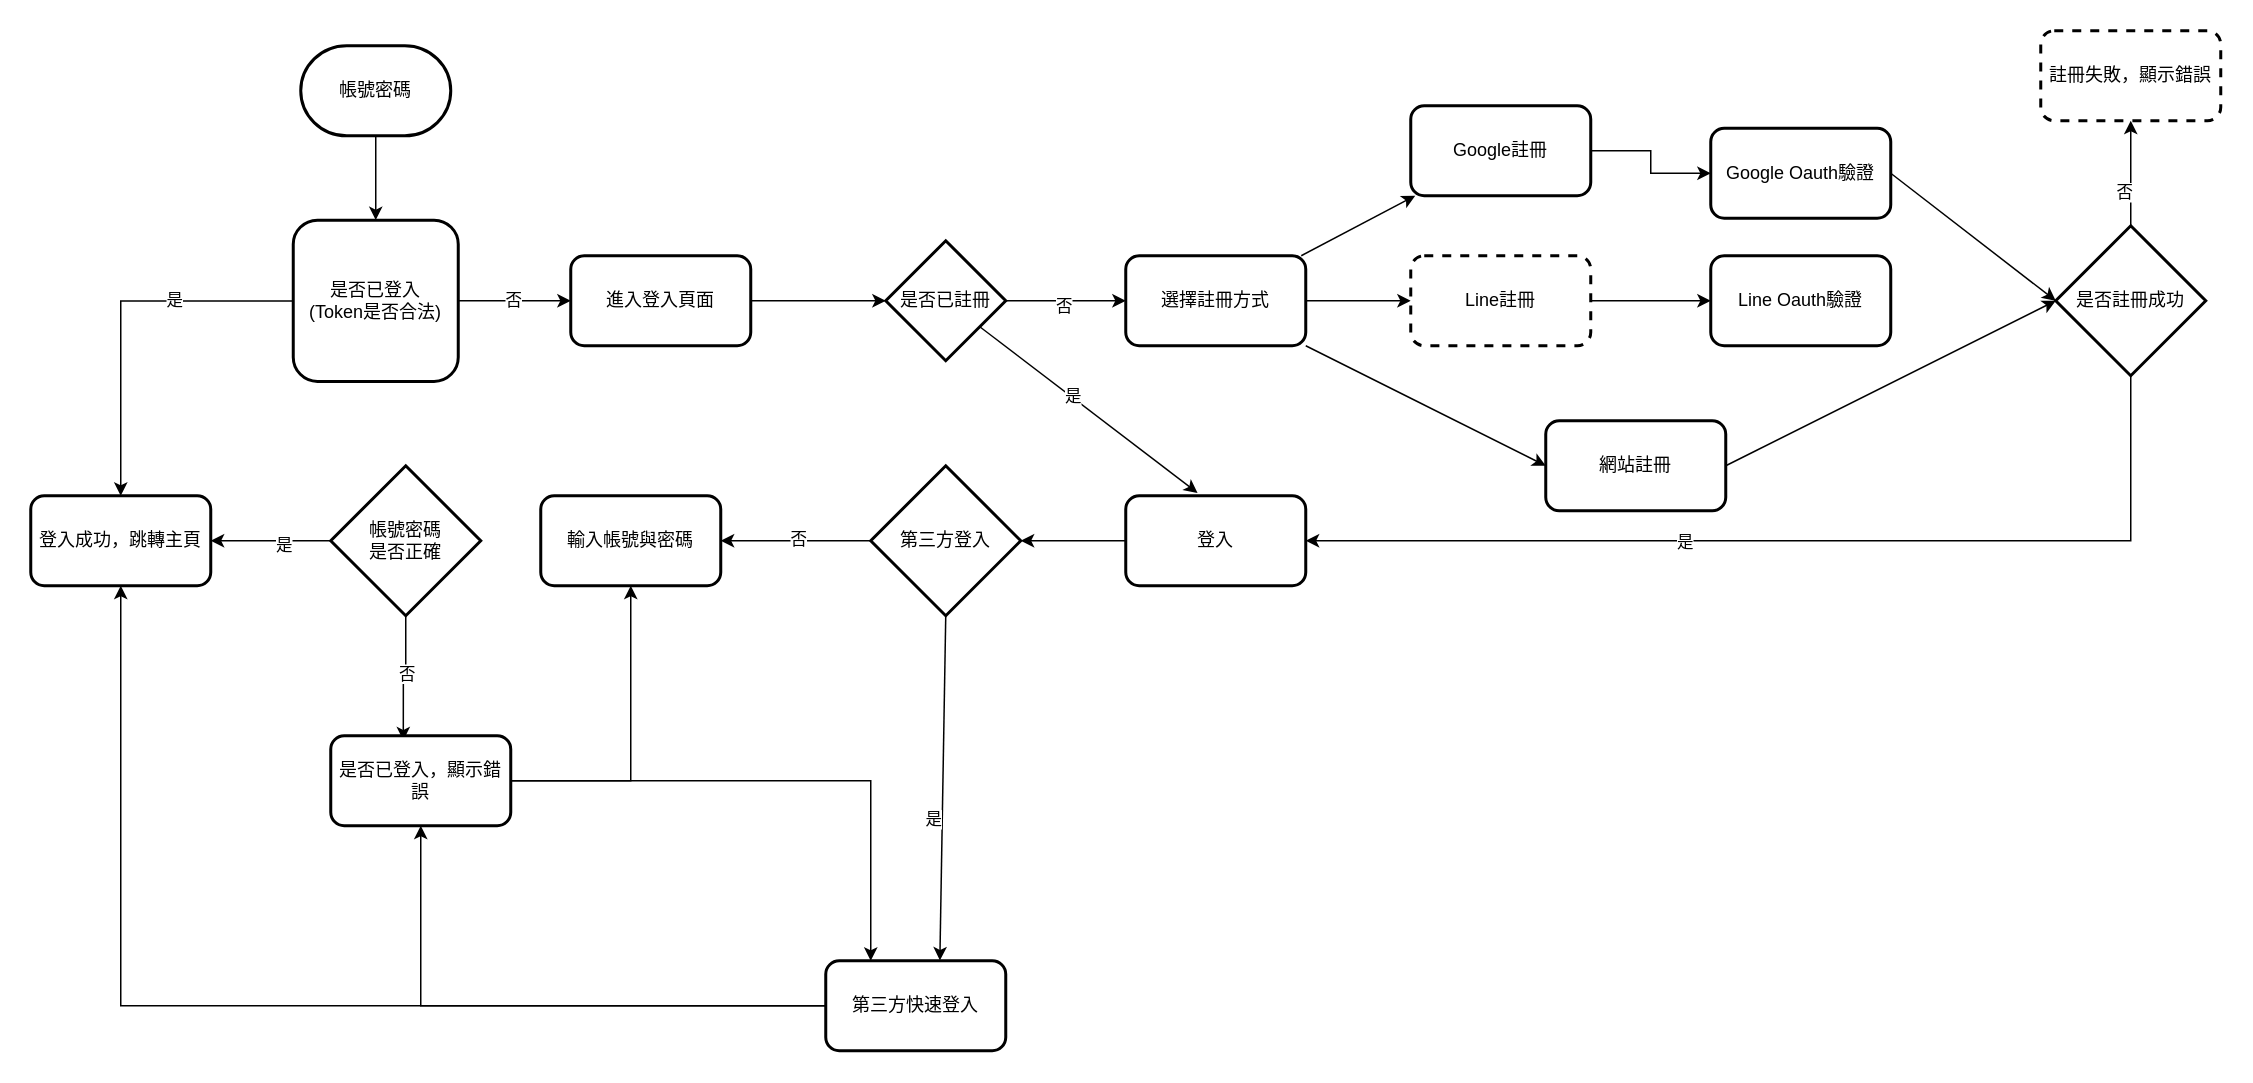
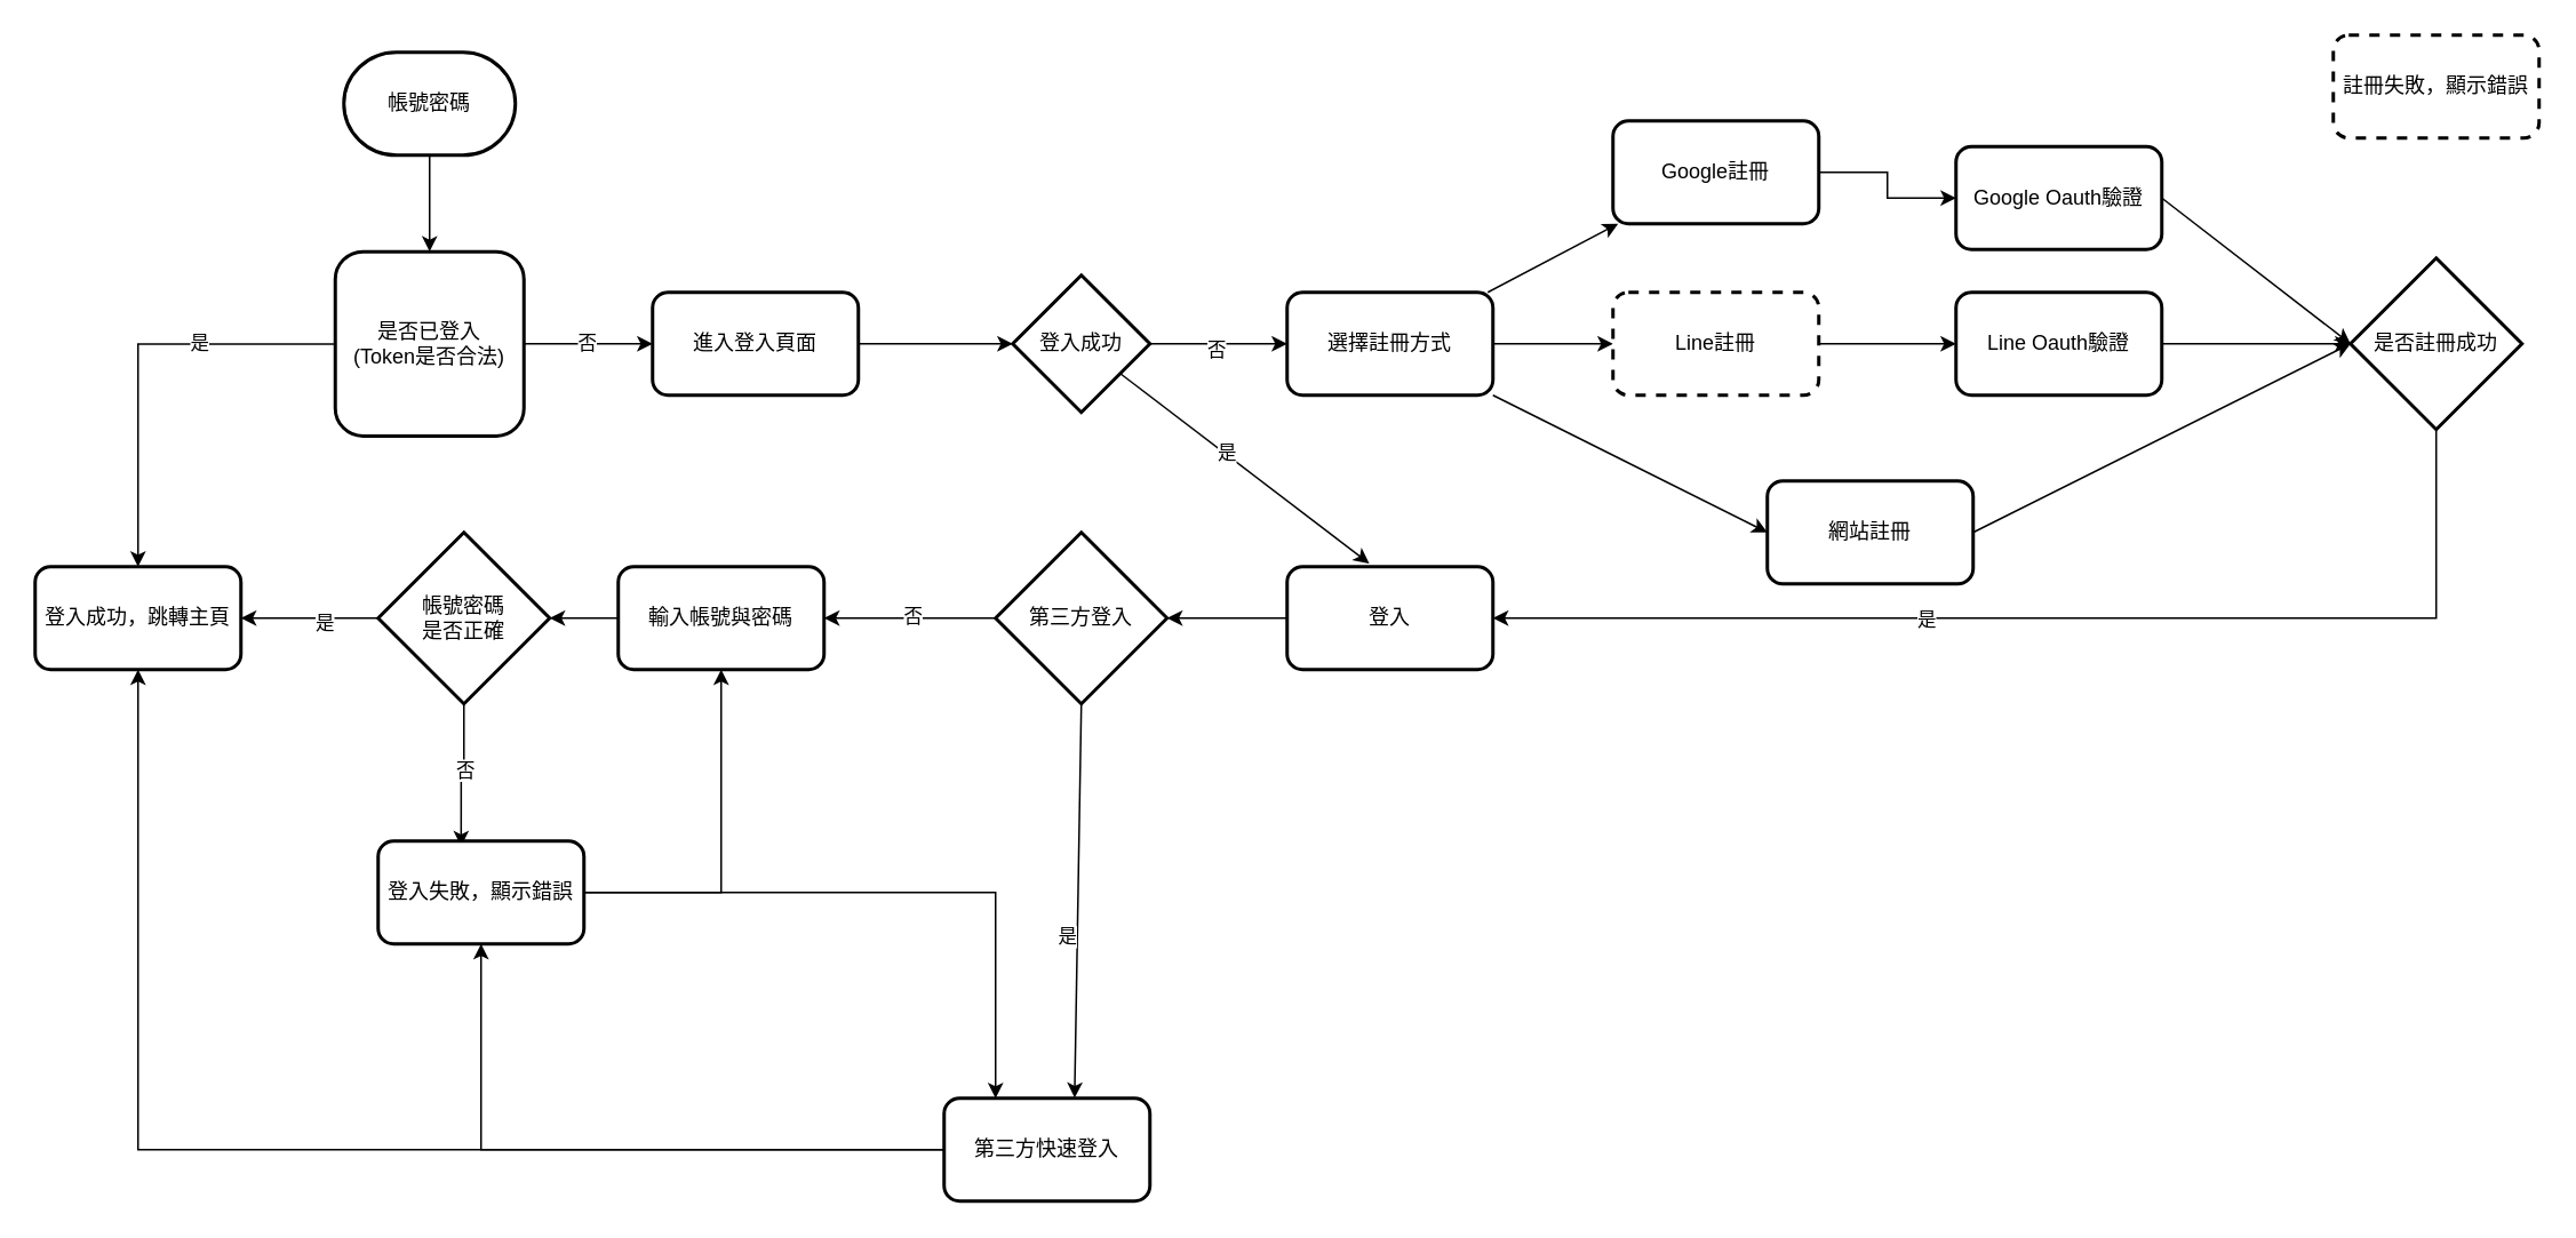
  <mxCell id="0" />
  <mxCell id="1" parent="0" />
  <mxCell id="2" value="" style="edgeStyle=orthogonalEdgeStyle;rounded=0;orthogonalLoop=1;jettySize=auto;html=1;" edge="1" parent="1" source="3" target="8"><mxGeometry relative="1" as="geometry" /></mxCell>
  <mxCell id="3" value="帳號密碼" style="strokeWidth=2;html=1;shape=mxgraph.flowchart.terminator;whiteSpace=wrap;" vertex="1" parent="1"><mxGeometry x="200" y="30" width="100" height="60" as="geometry" /></mxCell>
  <mxCell id="4" value="" style="rounded=0;orthogonalLoop=1;jettySize=auto;html=1;entryX=0;entryY=0.5;entryDx=0;entryDy=0;" edge="1" parent="1" source="8" target="16"><mxGeometry relative="1" as="geometry"><mxPoint x="360" y="200" as="targetPoint" /></mxGeometry></mxCell>
  <mxCell id="5" value="否" style="edgeLabel;html=1;align=center;verticalAlign=middle;resizable=0;points=[];" vertex="1" connectable="0" parent="4"><mxGeometry x="-0.03" y="1" relative="1" as="geometry"><mxPoint as="offset" /></mxGeometry></mxCell>
  <mxCell id="6" value="" style="rounded=0;orthogonalLoop=1;jettySize=auto;html=1;edgeStyle=orthogonalEdgeStyle;" edge="1" parent="1" source="8" target="15"><mxGeometry relative="1" as="geometry" /></mxCell>
  <mxCell id="7" value="是" style="edgeLabel;html=1;align=center;verticalAlign=middle;resizable=0;points=[];" vertex="1" connectable="0" parent="6"><mxGeometry x="-0.343" y="-1" relative="1" as="geometry"><mxPoint as="offset" /></mxGeometry></mxCell>
  <mxCell id="8" value="是否已登入&lt;br&gt;(Token是否合法)" style="whiteSpace=wrap;html=1;strokeWidth=2;rounded=1;" vertex="1" parent="1"><mxGeometry x="195" y="146.25" width="110" height="107.5" as="geometry" /></mxCell>
  <mxCell id="9" value="" style="rounded=0;orthogonalLoop=1;jettySize=auto;html=1;exitX=1;exitY=0.5;exitDx=0;exitDy=0;entryX=0;entryY=0.5;entryDx=0;entryDy=0;" edge="1" parent="1" source="16" target="14"><mxGeometry relative="1" as="geometry"><mxPoint x="480" y="200" as="sourcePoint" /><mxPoint x="560" y="200" as="targetPoint" /></mxGeometry></mxCell>
  <mxCell id="10" value="" style="rounded=0;orthogonalLoop=1;jettySize=auto;html=1;entryX=0;entryY=0.5;entryDx=0;entryDy=0;" edge="1" parent="1" source="14" target="21"><mxGeometry relative="1" as="geometry"><mxPoint x="810" y="200" as="targetPoint" /></mxGeometry></mxCell>
  <mxCell id="11" value="否" style="edgeLabel;html=1;align=center;verticalAlign=middle;resizable=0;points=[];" vertex="1" connectable="0" parent="10"><mxGeometry x="-0.059" y="-3" relative="1" as="geometry"><mxPoint as="offset" /></mxGeometry></mxCell>
  <mxCell id="12" value="" style="rounded=0;orthogonalLoop=1;jettySize=auto;html=1;entryX=0.399;entryY=-0.031;entryDx=0;entryDy=0;entryPerimeter=0;" edge="1" parent="1" source="14" target="44"><mxGeometry relative="1" as="geometry"><mxPoint x="680" y="300" as="targetPoint" /></mxGeometry></mxCell>
  <mxCell id="13" value="是" style="edgeLabel;html=1;align=center;verticalAlign=middle;resizable=0;points=[];" vertex="1" connectable="0" parent="12"><mxGeometry x="-0.152" y="1" relative="1" as="geometry"><mxPoint as="offset" /></mxGeometry></mxCell>
- <mxCell id="14" value="是否已註冊" style="rhombus;whiteSpace=wrap;html=1;strokeWidth=2;" vertex="1" parent="1"><mxGeometry x="590" y="160" width="80" height="80" as="geometry" /></mxCell>
+ <mxCell id="14" value="登入成功" style="rhombus;whiteSpace=wrap;html=1;strokeWidth=2;" vertex="1" parent="1"><mxGeometry x="590" y="160" width="80" height="80" as="geometry" /></mxCell>
  <mxCell id="15" value="登入成功，跳轉主頁" style="rounded=1;whiteSpace=wrap;html=1;strokeWidth=2;" vertex="1" parent="1"><mxGeometry x="20" y="330" width="120" height="60" as="geometry" /></mxCell>
  <mxCell id="16" value="進入登入頁面" style="rounded=1;whiteSpace=wrap;html=1;strokeWidth=2;" vertex="1" parent="1"><mxGeometry x="380" y="170" width="120" height="60" as="geometry" /></mxCell>
  <mxCell id="17" value="輸入帳號與密碼" style="rounded=1;whiteSpace=wrap;html=1;strokeWidth=2;" vertex="1" parent="1"><mxGeometry x="360" y="330" width="120" height="60" as="geometry" /></mxCell>
  <mxCell id="18" value="" style="rounded=0;orthogonalLoop=1;jettySize=auto;html=1;" edge="1" parent="1" source="21" target="29"><mxGeometry relative="1" as="geometry" /></mxCell>
  <mxCell id="19" style="rounded=0;orthogonalLoop=1;jettySize=auto;html=1;exitX=1;exitY=0.5;exitDx=0;exitDy=0;entryX=0;entryY=0.5;entryDx=0;entryDy=0;" edge="1" parent="1" source="21" target="31"><mxGeometry relative="1" as="geometry" /></mxCell>
  <mxCell id="20" style="rounded=0;orthogonalLoop=1;jettySize=auto;html=1;exitX=1;exitY=1;exitDx=0;exitDy=0;entryX=0;entryY=0.5;entryDx=0;entryDy=0;" edge="1" parent="1" source="21" target="32"><mxGeometry relative="1" as="geometry" /></mxCell>
  <mxCell id="21" value="選擇註冊方式" style="rounded=1;whiteSpace=wrap;html=1;strokeWidth=2;" vertex="1" parent="1"><mxGeometry x="750" y="170" width="120" height="60" as="geometry" /></mxCell>
  <mxCell id="22" value="" style="rounded=0;orthogonalLoop=1;jettySize=auto;html=1;entryX=1;entryY=0.5;entryDx=0;entryDy=0;" edge="1" parent="1" source="26" target="15"><mxGeometry relative="1" as="geometry"><mxPoint x="430" y="480" as="targetPoint" /></mxGeometry></mxCell>
  <mxCell id="23" value="是" style="edgeLabel;html=1;align=center;verticalAlign=middle;resizable=0;points=[];" vertex="1" connectable="0" parent="22"><mxGeometry x="-0.19" y="1" relative="1" as="geometry"><mxPoint y="1" as="offset" /></mxGeometry></mxCell>
  <mxCell id="24" style="rounded=0;orthogonalLoop=1;jettySize=auto;html=1;exitX=0.5;exitY=1;exitDx=0;exitDy=0;exitPerimeter=0;edgeStyle=orthogonalEdgeStyle;entryX=0.403;entryY=0.052;entryDx=0;entryDy=0;entryPerimeter=0;" edge="1" parent="1" source="26" target="56"><mxGeometry relative="1" as="geometry"><mxPoint x="270" y="480" as="targetPoint" /></mxGeometry></mxCell>
  <mxCell id="25" value="否" style="edgeLabel;html=1;align=center;verticalAlign=middle;resizable=0;points=[];" vertex="1" connectable="0" parent="24"><mxGeometry x="-0.097" relative="1" as="geometry"><mxPoint as="offset" /></mxGeometry></mxCell>
  <mxCell id="26" value="帳號密碼&lt;div&gt;是否正確&lt;/div&gt;" style="strokeWidth=2;html=1;shape=mxgraph.flowchart.decision;whiteSpace=wrap;" vertex="1" parent="1"><mxGeometry x="220" y="310" width="100" height="100" as="geometry" /></mxCell>
+ <mxCell id="27" style="rounded=0;orthogonalLoop=1;jettySize=auto;html=1;exitX=0;exitY=0.5;exitDx=0;exitDy=0;entryX=1;entryY=0.5;entryDx=0;entryDy=0;entryPerimeter=0;" edge="1" parent="1" source="17" target="26"><mxGeometry relative="1" as="geometry" /></mxCell>
  <mxCell id="28" value="" style="edgeStyle=orthogonalEdgeStyle;rounded=0;orthogonalLoop=1;jettySize=auto;html=1;" edge="1" parent="1" source="29" target="33"><mxGeometry relative="1" as="geometry" /></mxCell>
  <mxCell id="29" value="Google註冊" style="whiteSpace=wrap;html=1;rounded=1;strokeWidth=2;" vertex="1" parent="1"><mxGeometry x="940" y="70" width="120" height="60" as="geometry" /></mxCell>
  <mxCell id="30" value="" style="edgeStyle=orthogonalEdgeStyle;rounded=0;orthogonalLoop=1;jettySize=auto;html=1;" edge="1" parent="1" source="31" target="35"><mxGeometry relative="1" as="geometry" /></mxCell>
  <mxCell id="31" value="Line註冊" style="whiteSpace=wrap;html=1;rounded=1;strokeWidth=2;dashed=1;" vertex="1" parent="1"><mxGeometry x="940" y="170" width="120" height="60" as="geometry" /></mxCell>
  <mxCell id="32" value="網站註冊" style="whiteSpace=wrap;html=1;rounded=1;strokeWidth=2;" vertex="1" parent="1"><mxGeometry x="1030" y="280" width="120" height="60" as="geometry" /></mxCell>
  <mxCell id="33" value="Google Oauth驗證" style="whiteSpace=wrap;html=1;rounded=1;strokeWidth=2;" vertex="1" parent="1"><mxGeometry x="1140" y="85" width="120" height="60" as="geometry" /></mxCell>
+ <mxCell id="34" style="rounded=0;orthogonalLoop=1;jettySize=auto;html=1;exitX=1;exitY=0.5;exitDx=0;exitDy=0;entryX=0;entryY=0.5;entryDx=0;entryDy=0;entryPerimeter=0;" edge="1" parent="1" source="35" target="40"><mxGeometry relative="1" as="geometry"><mxPoint x="1360" y="230" as="targetPoint" /></mxGeometry></mxCell>
  <mxCell id="35" value="Line Oauth驗證" style="whiteSpace=wrap;html=1;rounded=1;strokeWidth=2;" vertex="1" parent="1"><mxGeometry x="1140" y="170" width="120" height="60" as="geometry" /></mxCell>
- <mxCell id="36" style="rounded=0;orthogonalLoop=1;jettySize=auto;html=1;entryX=0.5;entryY=1;entryDx=0;entryDy=0;exitX=0.5;exitY=0;exitDx=0;exitDy=0;exitPerimeter=0;" edge="1" parent="1" source="40" target="43"><mxGeometry relative="1" as="geometry" /></mxCell>
- <mxCell id="37" value="否" style="edgeLabel;html=1;align=center;verticalAlign=middle;resizable=0;points=[];" vertex="1" connectable="0" parent="36"><mxGeometry x="-0.104" y="3" relative="1" as="geometry"><mxPoint x="-2" y="8" as="offset" /></mxGeometry></mxCell>
  <mxCell id="38" style="edgeStyle=orthogonalEdgeStyle;rounded=0;orthogonalLoop=1;jettySize=auto;html=1;exitX=0.5;exitY=1;exitDx=0;exitDy=0;exitPerimeter=0;entryX=1;entryY=0.5;entryDx=0;entryDy=0;" edge="1" parent="1" source="40" target="44"><mxGeometry relative="1" as="geometry" /></mxCell>
  <mxCell id="39" value="是" style="edgeLabel;html=1;align=center;verticalAlign=middle;resizable=0;points=[];" vertex="1" connectable="0" parent="38"><mxGeometry x="0.236" relative="1" as="geometry"><mxPoint as="offset" /></mxGeometry></mxCell>
  <mxCell id="40" value="是否註冊成功" style="strokeWidth=2;html=1;shape=mxgraph.flowchart.decision;whiteSpace=wrap;" vertex="1" parent="1"><mxGeometry x="1370" y="150" width="100" height="100" as="geometry" /></mxCell>
  <mxCell id="41" style="rounded=0;orthogonalLoop=1;jettySize=auto;html=1;exitX=1;exitY=0.5;exitDx=0;exitDy=0;entryX=0;entryY=0.5;entryDx=0;entryDy=0;entryPerimeter=0;" edge="1" parent="1" source="33" target="40"><mxGeometry relative="1" as="geometry" /></mxCell>
  <mxCell id="42" style="rounded=0;orthogonalLoop=1;jettySize=auto;html=1;exitX=1;exitY=0.5;exitDx=0;exitDy=0;entryX=0;entryY=0.5;entryDx=0;entryDy=0;entryPerimeter=0;" edge="1" parent="1" source="32" target="40"><mxGeometry relative="1" as="geometry" /></mxCell>
  <mxCell id="43" value="註冊失敗，顯示錯誤" style="whiteSpace=wrap;html=1;rounded=1;strokeWidth=2;dashed=1;" vertex="1" parent="1"><mxGeometry x="1360" y="20" width="120" height="60" as="geometry" /></mxCell>
  <mxCell id="44" value="登入" style="rounded=1;whiteSpace=wrap;html=1;strokeWidth=2;" vertex="1" parent="1"><mxGeometry x="750" y="330" width="120" height="60" as="geometry" /></mxCell>
  <mxCell id="45" style="rounded=0;orthogonalLoop=1;jettySize=auto;html=1;entryX=1;entryY=0.5;entryDx=0;entryDy=0;" edge="1" parent="1" source="49" target="17"><mxGeometry relative="1" as="geometry" /></mxCell>
  <mxCell id="46" value="否" style="edgeLabel;html=1;align=center;verticalAlign=middle;resizable=0;points=[];" vertex="1" connectable="0" parent="45"><mxGeometry x="-0.011" y="-2" relative="1" as="geometry"><mxPoint as="offset" /></mxGeometry></mxCell>
  <mxCell id="47" value="" style="rounded=0;orthogonalLoop=1;jettySize=auto;html=1;entryX=0.634;entryY=-0.004;entryDx=0;entryDy=0;exitX=0.5;exitY=1;exitDx=0;exitDy=0;exitPerimeter=0;entryPerimeter=0;" edge="1" parent="1" source="49" target="53"><mxGeometry relative="1" as="geometry" /></mxCell>
  <mxCell id="48" value="是" style="edgeLabel;html=1;align=center;verticalAlign=middle;resizable=0;points=[];" vertex="1" connectable="0" parent="47"><mxGeometry x="0.188" y="-6" relative="1" as="geometry"><mxPoint as="offset" /></mxGeometry></mxCell>
  <mxCell id="49" value="第三方登入" style="strokeWidth=2;html=1;shape=mxgraph.flowchart.decision;whiteSpace=wrap;" vertex="1" parent="1"><mxGeometry x="580" y="310" width="100" height="100" as="geometry" /></mxCell>
  <mxCell id="50" style="rounded=0;orthogonalLoop=1;jettySize=auto;html=1;exitX=0;exitY=0.5;exitDx=0;exitDy=0;entryX=1;entryY=0.5;entryDx=0;entryDy=0;entryPerimeter=0;" edge="1" parent="1" source="44" target="49"><mxGeometry relative="1" as="geometry" /></mxCell>
  <mxCell id="51" style="edgeStyle=orthogonalEdgeStyle;rounded=0;orthogonalLoop=1;jettySize=auto;html=1;exitX=0;exitY=0.5;exitDx=0;exitDy=0;entryX=0.5;entryY=1;entryDx=0;entryDy=0;" edge="1" parent="1" source="53" target="15"><mxGeometry relative="1" as="geometry" /></mxCell>
  <mxCell id="52" style="edgeStyle=orthogonalEdgeStyle;rounded=0;orthogonalLoop=1;jettySize=auto;html=1;exitX=0;exitY=0.5;exitDx=0;exitDy=0;entryX=0.5;entryY=1;entryDx=0;entryDy=0;" edge="1" parent="1" source="53" target="56"><mxGeometry relative="1" as="geometry" /></mxCell>
  <mxCell id="53" value="第三方快速登入" style="rounded=1;whiteSpace=wrap;html=1;strokeWidth=2;" vertex="1" parent="1"><mxGeometry x="550" y="640" width="120" height="60" as="geometry" /></mxCell>
  <mxCell id="54" style="edgeStyle=orthogonalEdgeStyle;rounded=0;orthogonalLoop=1;jettySize=auto;html=1;entryX=0.5;entryY=1;entryDx=0;entryDy=0;" edge="1" parent="1" source="56" target="17"><mxGeometry relative="1" as="geometry" /></mxCell>
  <mxCell id="55" style="edgeStyle=orthogonalEdgeStyle;rounded=0;orthogonalLoop=1;jettySize=auto;html=1;exitX=1;exitY=0.5;exitDx=0;exitDy=0;entryX=0.25;entryY=0;entryDx=0;entryDy=0;" edge="1" parent="1" source="56" target="53"><mxGeometry relative="1" as="geometry" /></mxCell>
- <mxCell id="56" value="是否已登入，顯示錯誤" style="rounded=1;whiteSpace=wrap;html=1;strokeWidth=2;" vertex="1" parent="1"><mxGeometry x="220" y="490" width="120" height="60" as="geometry" /></mxCell>
+ <mxCell id="56" value="登入失敗，顯示錯誤" style="rounded=1;whiteSpace=wrap;html=1;strokeWidth=2;" vertex="1" parent="1"><mxGeometry x="220" y="490" width="120" height="60" as="geometry" /></mxCell>
